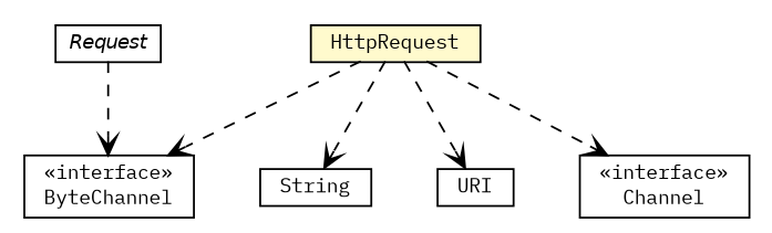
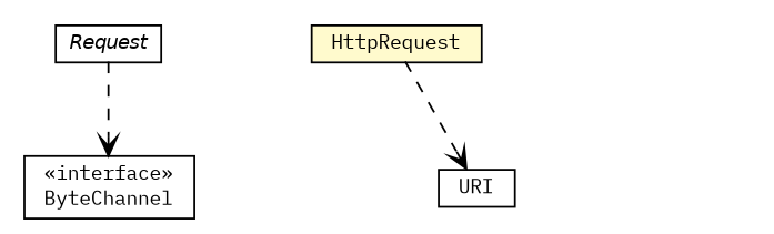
  digraph {
    fontname="IBM Plex Mono"
    nodesep=0.25
    ranksep=0.5
    node [fontcolor=black fontname="IBM Plex Mono" fontsize=10.0 shape=plaintext]
    edge [arrowhead=open color=black fontcolor=black fontname="IBM Plex Mono" fontsize=10.0 headport=p labelfontname=Helvetica labelfontsize=10 style=dashed tailport=p]
    n1 [label=<<table title="babble.net.Request" border="0" cellborder="1" cellspacing="0" cellpadding="2" port="p" href="../Request.html"> 		<tr><td><table border="0" cellspacing="0" cellpadding="1"> <tr><td align="center" balign="center"><font face="Helvetica-Oblique"> Request </font></td></tr> 		</table></td></tr> 		</table>>]
    n2 [label=<<table title="java.nio.channels.ByteChannel" border="0" cellborder="1" cellspacing="0" cellpadding="2" port="p" href="http://java.sun.com/j2se/1.4.2/docs/api/java/nio/channels/ByteChannel.html"> 		<tr><td><table border="0" cellspacing="0" cellpadding="1"> <tr><td align="center" balign="center"> &#171;interface&#187; </td></tr> <tr><td align="center" balign="center"> ByteChannel </td></tr> 		</table></td></tr> 		</table>>]
    n3 [label=<<table title="babble.net.http.HttpRequest" border="0" cellborder="1" cellspacing="0" cellpadding="2" port="p" bgcolor="lemonChiffon" href="./HttpRequest.html"> 		<tr><td><table border="0" cellspacing="0" cellpadding="1"> <tr><td align="center" balign="center"> HttpRequest </td></tr> 		</table></td></tr> 		</table>>]
-   n4 [label=<<table title="java.lang.String" border="0" cellborder="1" cellspacing="0" cellpadding="2" port="p" href="http://java.sun.com/j2se/1.4.2/docs/api/java/lang/String.html"> 		<tr><td><table border="0" cellspacing="0" cellpadding="1"> <tr><td align="center" balign="center"> String </td></tr> 		</table></td></tr> 		</table>>]
    n5 [label=<<table title="java.net.URI" border="0" cellborder="1" cellspacing="0" cellpadding="2" port="p" href="http://java.sun.com/j2se/1.4.2/docs/api/java/net/URI.html"> 		<tr><td><table border="0" cellspacing="0" cellpadding="1"> <tr><td align="center" balign="center"> URI </td></tr> 		</table></td></tr> 		</table>>]
-   n6 [label=<<table title="java.nio.channels.Channel" border="0" cellborder="1" cellspacing="0" cellpadding="2" port="p" href="http://java.sun.com/j2se/1.4.2/docs/api/java/nio/channels/Channel.html"> 		<tr><td><table border="0" cellspacing="0" cellpadding="1"> <tr><td align="center" balign="center"> &#171;interface&#187; </td></tr> <tr><td align="center" balign="center"> Channel </td></tr> 		</table></td></tr> 		</table>>]
    n1 -> n2
-   n3 -> n2
-   n3 -> n4
    n3 -> n5
-   n3 -> n6
  }
